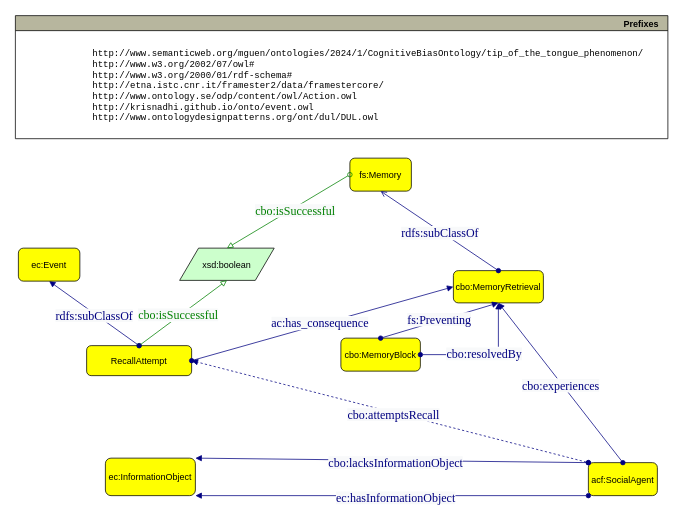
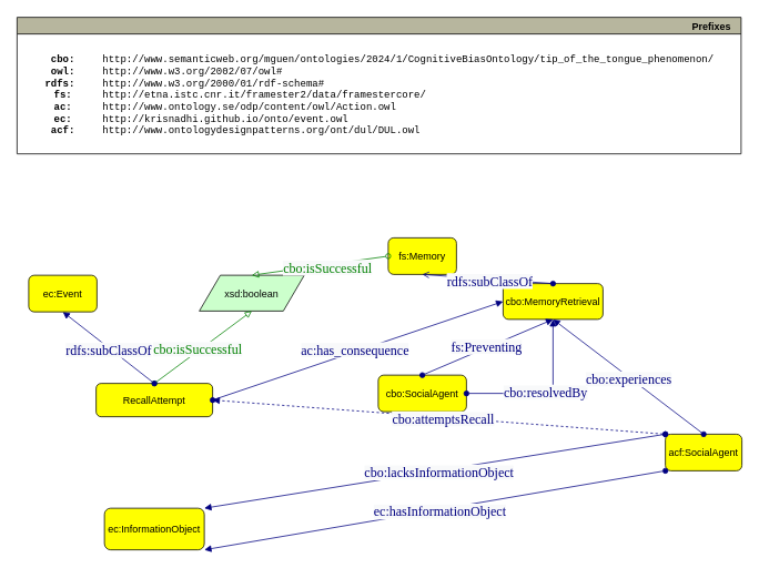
  <mxCell id="0" />
  <mxCell id="1" parent="0" />
  <mxCell id="2" value="Prefixes" style="graphMlID=n0;shape=swimlane;startSize=20;fillColor=#b7b69e;strokeColor=#000000;strokeWidth=1.0;align=right;spacingRight=10;fontStyle=1" parent="1" vertex="1"><mxGeometry x="20" y="20" width="870" height="164.1" as="geometry" /></mxCell>
+ <mxCell id="3" value="&lt;b&gt;cbo:&lt;br&gt;owl:&lt;br&gt;rdfs:&amp;nbsp;&lt;br&gt;fs:&lt;br&gt;ac:&lt;br&gt;ec:&lt;br&gt;acf:&lt;br&gt;&lt;/b&gt;" style="text;html=1;align=center;verticalAlign=middle;resizable=0;points=[];autosize=1;fontFamily=Courier New;" parent="2" vertex="1"><mxGeometry x="19.996" y="39.1" width="70" height="110" as="geometry" /></mxCell>
  <mxCell id="4" value="http://www.semanticweb.org/mguen/ontologies/2024/1/CognitiveBiasOntology/tip_of_the_tongue_phenomenon/&lt;br&gt;http://www.w3.org/2002/07/owl#&lt;br&gt;http://www.w3.org/2000/01/rdf-schema#&lt;br&gt;http://etna.istc.cnr.it/framester2/data/framestercore/&lt;br&gt;http://www.ontology.se/odp/content/owl/Action.owl&lt;br&gt;http://krisnadhi.github.io/onto/event.owl&lt;br&gt;http://www.ontologydesignpatterns.org/ont/dul/DUL.owl" style="text;html=1;align=left;verticalAlign=middle;resizable=0;points=[];autosize=1;fontFamily=Courier New;" parent="1" vertex="1"><mxGeometry x="120.996" y="59.1" width="760" height="110" as="geometry" /></mxCell>
- <mxCell id="5" value="acf:SocialAgent" style="graphMlID=n4;shape=rect;rounded=1;arcsize=30;fillColor=#ffff00;strokeColor=#000000;strokeWidth=1.0" parent="1" vertex="1"><mxGeometry x="784.02" y="616" width="91.97" height="44" as="geometry" /></mxCell>
+ <mxCell id="5" value="acf:SocialAgent" style="graphMlID=n4;shape=rect;rounded=1;arcsize=30;fillColor=#ffff00;strokeColor=#000000;strokeWidth=1.0" parent="1" vertex="1"><mxGeometry x="799.02" y="521" width="91.97" height="44" as="geometry" /></mxCell>
  <mxCell id="6" value="RecallAttempt" style="graphMlID=n4;shape=rect;rounded=1;arcsize=30;fillColor=#ffff00;strokeColor=#000000;strokeWidth=1.0" parent="1" vertex="1"><mxGeometry x="115" y="460" width="140" height="40" as="geometry" /></mxCell>
- <mxCell id="7" value="cbo:MemoryBlock" style="graphMlID=n4;shape=rect;rounded=1;arcsize=30;fillColor=#ffff00;strokeColor=#000000;strokeWidth=1.0" parent="1" vertex="1"><mxGeometry x="454.02" y="450" width="105.97" height="44" as="geometry" /></mxCell>
- <mxCell id="8" value="cbo:MemoryRetrieval" style="graphMlID=n4;shape=rect;rounded=1;arcsize=30;fillColor=#ffff00;strokeColor=#000000;strokeWidth=1.0" parent="1" vertex="1"><mxGeometry x="604.02" y="360" width="120" height="43" as="geometry" /></mxCell>
+ <mxCell id="7" value="cbo:SocialAgent" style="graphMlID=n4;shape=rect;rounded=1;arcsize=30;fillColor=#ffff00;strokeColor=#000000;strokeWidth=1.0" parent="1" vertex="1"><mxGeometry x="454.02" y="450" width="105.97" height="44" as="geometry" /></mxCell>
+ <mxCell id="8" value="cbo:MemoryRetrieval" style="graphMlID=n4;shape=rect;rounded=1;arcsize=30;fillColor=#ffff00;strokeColor=#000000;strokeWidth=1.0" parent="1" vertex="1"><mxGeometry x="604.02" y="340" width="120" height="43" as="geometry" /></mxCell>
  <mxCell id="9" value="" style="graphMlID=e0;rounded=0;endArrow=block;strokeColor=#000080;strokeWidth=1.0;startArrow=oval;startFill=1;endFill=1;exitX=1;exitY=0.5;exitDx=0;exitDy=0;entryX=0.5;entryY=1;entryDx=0;entryDy=0;noEdgeStyle=1;" parent="1" source="7" target="8" edge="1"><mxGeometry relative="1" as="geometry"><mxPoint x="658.02" y="525" as="sourcePoint" /><mxPoint x="912.02" y="295" as="targetPoint" /><Array as="points"><mxPoint x="664.02" y="472" /></Array></mxGeometry></mxCell>
  <mxCell id="10" value="&lt;span style=&quot;color: rgb(0 , 0 , 128) ; font-family: &amp;quot;dialog&amp;quot; ; font-size: 16px ; background-color: rgb(248 , 249 , 250)&quot;&gt;cbo:resolvedBy&lt;/span&gt;" style="text;html=1;align=center;verticalAlign=middle;resizable=0;points=[];labelBackgroundColor=#ffffff;" parent="9" vertex="1" connectable="0"><mxGeometry x="-0.017" y="2" relative="1" as="geometry"><mxPoint as="offset" /></mxGeometry></mxCell>
  <mxCell id="11" value="" style="graphMlID=e0;rounded=0;endArrow=block;strokeColor=#000080;strokeWidth=1.0;startArrow=oval;startFill=1;endFill=1;entryX=0.5;entryY=1;entryDx=0;entryDy=0;noEdgeStyle=1;exitX=0.5;exitY=0;exitDx=0;exitDy=0;" parent="1" source="7" target="8" edge="1"><mxGeometry relative="1" as="geometry"><mxPoint x="654.02" y="480" as="sourcePoint" /><mxPoint x="344.02" y="526" as="targetPoint" /><Array as="points" /></mxGeometry></mxCell>
  <mxCell id="12" value="&lt;span style=&quot;color: rgb(0 , 0 , 128) ; font-family: &amp;quot;dialog&amp;quot; ; font-size: 16px ; background-color: rgb(248 , 249 , 250)&quot;&gt;fs:Preventing&lt;/span&gt;" style="text;html=1;align=center;verticalAlign=middle;resizable=0;points=[];labelBackgroundColor=#ffffff;" parent="11" vertex="1" connectable="0"><mxGeometry x="-0.017" y="2" relative="1" as="geometry"><mxPoint as="offset" /></mxGeometry></mxCell>
  <mxCell id="13" value="" style="graphMlID=e0;rounded=0;endArrow=block;strokeColor=#000080;strokeWidth=1.0;startArrow=oval;startFill=1;endFill=1;exitX=0;exitY=0;exitDx=0;exitDy=0;entryX=1;entryY=0;entryDx=0;entryDy=0;" parent="1" source="5" target="15" edge="1"><mxGeometry relative="1" as="geometry"><mxPoint x="264.02" y="440" as="sourcePoint" /><mxPoint x="514.02" y="770" as="targetPoint" /><Array as="points" /></mxGeometry></mxCell>
  <mxCell id="14" value="&lt;span style=&quot;color: rgb(0 , 0 , 128) ; font-family: &amp;quot;dialog&amp;quot; ; font-size: 16px ; background-color: rgb(248 , 249 , 250)&quot;&gt;cbo:lacksInformationObject&lt;/span&gt;" style="text;html=1;align=center;verticalAlign=middle;resizable=0;points=[];labelBackgroundColor=#ffffff;" parent="13" vertex="1" connectable="0"><mxGeometry x="-0.017" y="2" relative="1" as="geometry"><mxPoint as="offset" /></mxGeometry></mxCell>
- <mxCell id="15" value="ec:InformationObject" style="graphMlID=n4;shape=rect;rounded=1;arcsize=30;fillColor=#ffff00;strokeColor=#000000;strokeWidth=1.0" parent="1" vertex="1"><mxGeometry x="140" y="610" width="120" height="50" as="geometry" /></mxCell>
+ <mxCell id="15" value="ec:InformationObject" style="graphMlID=n4;shape=rect;rounded=1;arcsize=30;fillColor=#ffff00;strokeColor=#000000;strokeWidth=1.0" parent="1" vertex="1"><mxGeometry x="125" y="610" width="120" height="50" as="geometry" /></mxCell>
  <mxCell id="16" value="xsd:boolean" style="graphMlID=n6;shape=parallelogram;fillColor=#ccffcc;strokeColor=#000000;strokeWidth=1.0" parent="1" vertex="1"><mxGeometry x="239.02" y="330" width="126.095" height="43" as="geometry" /></mxCell>
  <mxCell id="17" value="" style="graphMlID=e2;rounded=0;endArrow=block;strokeColor=#008000;strokeWidth=1.0;startArrow=oval;startFill=0;endFill=0;exitX=0.5;exitY=0;exitDx=0;exitDy=0;entryX=0.5;entryY=1;entryDx=0;entryDy=0;" parent="1" source="6" target="16" edge="1"><mxGeometry relative="1" as="geometry"><mxPoint x="-165.98" y="210" as="sourcePoint" /><mxPoint x="110.831" y="210.18" as="targetPoint" /></mxGeometry></mxCell>
  <mxCell id="18" value="&lt;span style=&quot;color: rgb(0 , 128 , 0) ; font-family: &amp;quot;dialog&amp;quot; ; font-size: 16px ; background-color: rgb(248 , 249 , 250)&quot;&gt;cbo:isSuccessful&lt;/span&gt;" style="text;html=1;align=center;verticalAlign=middle;resizable=0;points=[];labelBackgroundColor=#ffffff;" parent="17" vertex="1" connectable="0"><mxGeometry x="-0.09" y="3" relative="1" as="geometry"><mxPoint as="offset" /></mxGeometry></mxCell>
  <mxCell id="19" value="" style="graphMlID=e0;rounded=0;endArrow=block;strokeColor=#000080;strokeWidth=1.0;startArrow=oval;startFill=1;endFill=1;exitX=0;exitY=1;exitDx=0;exitDy=0;noEdgeStyle=1;entryX=1;entryY=1;entryDx=0;entryDy=0;" parent="1" source="5" target="15" edge="1"><mxGeometry relative="1" as="geometry"><mxPoint x="-165.98" y="633" as="sourcePoint" /><mxPoint x="134.02" y="770" as="targetPoint" /><Array as="points" /></mxGeometry></mxCell>
  <mxCell id="20" value="&lt;span style=&quot;color: rgb(0 , 0 , 128) ; font-family: &amp;quot;dialog&amp;quot; ; font-size: 16px ; background-color: rgb(248 , 249 , 250)&quot;&gt;ec:hasInformationObject&lt;/span&gt;" style="text;html=1;align=center;verticalAlign=middle;resizable=0;points=[];labelBackgroundColor=#ffffff;" parent="19" vertex="1" connectable="0"><mxGeometry x="-0.017" y="2" relative="1" as="geometry"><mxPoint as="offset" /></mxGeometry></mxCell>
  <mxCell id="21" value="" style="graphMlID=e0;rounded=0;endArrow=block;strokeColor=#000080;strokeWidth=1.0;startArrow=oval;startFill=1;endFill=1;exitX=0.5;exitY=0;exitDx=0;exitDy=0;entryX=0.5;entryY=1;entryDx=0;entryDy=0;" parent="1" source="6" target="23" edge="1"><mxGeometry relative="1" as="geometry"><mxPoint x="314.02" y="360" as="sourcePoint" /><mxPoint x="234.02" y="310" as="targetPoint" /></mxGeometry></mxCell>
  <mxCell id="22" value="&lt;span style=&quot;color: rgb(0 , 0 , 128) ; font-family: &amp;quot;dialog&amp;quot; ; font-size: 16px ; background-color: rgb(248 , 249 , 250)&quot;&gt;rdfs:subClassOf&lt;/span&gt;" style="text;html=1;align=center;verticalAlign=middle;resizable=0;points=[];labelBackgroundColor=#ffffff;" parent="21" vertex="1" connectable="0"><mxGeometry x="-0.017" y="2" relative="1" as="geometry"><mxPoint as="offset" /></mxGeometry></mxCell>
- <mxCell id="23" value="ec:Event" style="graphMlID=n4;shape=rect;rounded=1;arcsize=30;fillColor=#ffff00;strokeColor=#000000;strokeWidth=1.0" parent="1" vertex="1"><mxGeometry x="24.016" y="330" width="81.968" height="44" as="geometry" /></mxCell>
+ <mxCell id="23" value="ec:Event" style="graphMlID=n4;shape=rect;rounded=1;arcsize=30;fillColor=#ffff00;strokeColor=#000000;strokeWidth=1.0" parent="1" vertex="1"><mxGeometry x="34.016" y="330" width="81.968" height="44" as="geometry" /></mxCell>
  <mxCell id="24" value="" style="graphMlID=e0;rounded=0;endArrow=block;strokeColor=#000080;strokeWidth=1.0;startArrow=oval;startFill=1;endFill=1;exitX=0;exitY=0;exitDx=0;exitDy=0;noEdgeStyle=1;entryX=1;entryY=0.5;entryDx=0;entryDy=0;dashed=1;" parent="1" source="5" target="6" edge="1"><mxGeometry relative="1" as="geometry"><mxPoint x="140.34" y="520" as="sourcePoint" /><mxPoint x="140.34" y="724" as="targetPoint" /><Array as="points" /></mxGeometry></mxCell>
  <mxCell id="25" value="&lt;font face=&quot;dialog&quot; color=&quot;#000080&quot;&gt;&lt;span style=&quot;font-size: 16px; background-color: rgb(248, 249, 250);&quot;&gt;cbo:attemptsRecall&lt;/span&gt;&lt;/font&gt;" style="text;html=1;align=center;verticalAlign=middle;resizable=0;points=[];labelBackgroundColor=#ffffff;" parent="24" vertex="1" connectable="0"><mxGeometry x="-0.017" y="2" relative="1" as="geometry"><mxPoint as="offset" /></mxGeometry></mxCell>
  <mxCell id="26" value="" style="graphMlID=e0;rounded=0;endArrow=block;strokeColor=#000080;strokeWidth=1.0;startArrow=oval;startFill=1;endFill=1;exitX=0.5;exitY=0;exitDx=0;exitDy=0;entryX=0.5;entryY=1;entryDx=0;entryDy=0;" parent="1" source="5" target="8" edge="1"><mxGeometry relative="1" as="geometry"><mxPoint x="954.02" y="650" as="sourcePoint" /><mxPoint x="677.02" y="440" as="targetPoint" /></mxGeometry></mxCell>
  <mxCell id="27" value="&lt;span style=&quot;color: rgb(0 , 0 , 128) ; font-family: &amp;quot;dialog&amp;quot; ; font-size: 16px ; background-color: rgb(248 , 249 , 250)&quot;&gt;cbo:experiences&lt;/span&gt;" style="text;html=1;align=center;verticalAlign=middle;resizable=0;points=[];labelBackgroundColor=#ffffff;" parent="26" vertex="1" connectable="0"><mxGeometry x="-0.017" y="2" relative="1" as="geometry"><mxPoint as="offset" /></mxGeometry></mxCell>
  <mxCell id="28" value="" style="graphMlID=e0;rounded=0;endArrow=block;strokeColor=#000080;strokeWidth=1.0;startArrow=oval;startFill=1;endFill=1;exitX=1;exitY=0.5;exitDx=0;exitDy=0;entryX=0;entryY=0.5;entryDx=0;entryDy=0;noEdgeStyle=1;" parent="1" source="6" target="8" edge="1"><mxGeometry relative="1" as="geometry"><mxPoint x="464.02" y="420" as="sourcePoint" /><mxPoint x="624.02" y="418" as="targetPoint" /></mxGeometry></mxCell>
  <mxCell id="29" value="&lt;span style=&quot;color: rgb(0 , 0 , 128) ; font-family: &amp;quot;dialog&amp;quot; ; font-size: 16px ; background-color: rgb(248 , 249 , 250)&quot;&gt;ac:has_consequence&lt;/span&gt;" style="text;html=1;align=center;verticalAlign=middle;resizable=0;points=[];labelBackgroundColor=#ffffff;" parent="28" vertex="1" connectable="0"><mxGeometry x="-0.017" y="2" relative="1" as="geometry"><mxPoint as="offset" /></mxGeometry></mxCell>
- <mxCell id="30" value="fs:Memory" style="graphMlID=n4;shape=rect;rounded=1;arcsize=30;fillColor=#ffff00;strokeColor=#000000;strokeWidth=1.0" parent="1" vertex="1"><mxGeometry x="466.02" y="210" width="81.968" height="44" as="geometry" /></mxCell>
+ <mxCell id="30" value="fs:Memory" style="graphMlID=n4;shape=rect;rounded=1;arcsize=30;fillColor=#ffff00;strokeColor=#000000;strokeWidth=1.0" parent="1" vertex="1"><mxGeometry x="466.02" y="285" width="81.968" height="44" as="geometry" /></mxCell>
  <mxCell id="31" value="" style="graphMlID=e0;rounded=0;endArrow=open;strokeColor=#000080;strokeWidth=1.0;startArrow=oval;startFill=1;endFill=1;exitX=0.5;exitY=0;exitDx=0;exitDy=0;entryX=0.5;entryY=1;entryDx=0;entryDy=0;" parent="1" source="8" target="30" edge="1"><mxGeometry relative="1" as="geometry"><mxPoint x="405" y="320.082" as="sourcePoint" /><mxPoint x="556" y="320" as="targetPoint" /></mxGeometry></mxCell>
  <mxCell id="32" value="&lt;span style=&quot;color: rgb(0 , 0 , 128) ; font-family: &amp;quot;dialog&amp;quot; ; font-size: 16px ; background-color: rgb(248 , 249 , 250)&quot;&gt;rdfs:subClassOf&lt;/span&gt;" style="text;html=1;align=center;verticalAlign=middle;resizable=0;points=[];labelBackgroundColor=#ffffff;" parent="31" vertex="1" connectable="0"><mxGeometry x="-0.017" y="2" relative="1" as="geometry"><mxPoint as="offset" /></mxGeometry></mxCell>
  <mxCell id="33" value="" style="graphMlID=e2;rounded=0;endArrow=block;strokeColor=#008000;strokeWidth=1.0;startArrow=oval;startFill=0;endFill=0;exitX=0;exitY=0.5;exitDx=0;exitDy=0;entryX=0.5;entryY=0;entryDx=0;entryDy=0;" edge="1" parent="1" source="30" target="16"><mxGeometry relative="1" as="geometry"><mxPoint x="435" y="380" as="sourcePoint" /><mxPoint x="711.811" y="380.18" as="targetPoint" /></mxGeometry></mxCell>
  <mxCell id="34" value="&lt;span style=&quot;color: rgb(0 , 128 , 0) ; font-family: &amp;quot;dialog&amp;quot; ; font-size: 16px ; background-color: rgb(248 , 249 , 250)&quot;&gt;cbo:isSuccessful&lt;/span&gt;" style="text;html=1;align=center;verticalAlign=middle;resizable=0;points=[];labelBackgroundColor=#ffffff;" vertex="1" connectable="0" parent="33"><mxGeometry x="-0.09" y="3" relative="1" as="geometry"><mxPoint as="offset" /></mxGeometry></mxCell>
